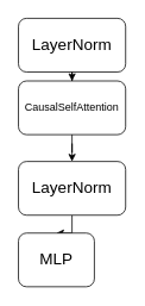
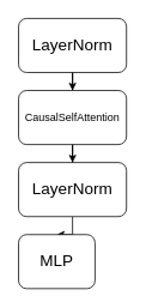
  <mxCell id="0" />
  <mxCell id="1" parent="0" />
  <mxCell id="2" value="" style="edgeStyle=orthogonalEdgeStyle;rounded=0;orthogonalLoop=1;jettySize=auto;html=1;" parent="1" source="3" target="5" edge="1"><mxGeometry relative="1" as="geometry" /></mxCell>
  <mxCell id="3" value="&lt;font style=&quot;font-size: 18px;&quot;&gt;LayerNorm&lt;/font&gt;" style="rounded=1;whiteSpace=wrap;html=1;" parent="1" vertex="1"><mxGeometry x="20" y="20" width="120" height="60" as="geometry" /></mxCell>
  <mxCell id="4" value="" style="edgeStyle=orthogonalEdgeStyle;rounded=0;orthogonalLoop=1;jettySize=auto;html=1;" parent="1" source="5" target="7" edge="1"><mxGeometry relative="1" as="geometry" /></mxCell>
- <mxCell id="5" value="&lt;font style=&quot;font-size: 12px;&quot;&gt;CausalSelfAttention&lt;/font&gt;" style="whiteSpace=wrap;html=1;rounded=1;" parent="1" vertex="1"><mxGeometry x="20" y="90" width="120" height="60" as="geometry" /></mxCell>
+ <mxCell id="5" value="&lt;font style=&quot;font-size: 12px;&quot;&gt;CausalSelfAttention&lt;/font&gt;" style="whiteSpace=wrap;html=1;rounded=1;" parent="1" vertex="1"><mxGeometry x="20" y="100" width="120" height="60" as="geometry" /></mxCell>
  <mxCell id="6" value="" style="edgeStyle=orthogonalEdgeStyle;rounded=0;orthogonalLoop=1;jettySize=auto;html=1;" parent="1" source="7" target="8" edge="1"><mxGeometry relative="1" as="geometry" /></mxCell>
  <mxCell id="7" value="&lt;font style=&quot;font-size: 18px;&quot;&gt;LayerNorm&lt;/font&gt;" style="whiteSpace=wrap;html=1;rounded=1;" parent="1" vertex="1"><mxGeometry x="20" y="180" width="120" height="60" as="geometry" /></mxCell>
  <mxCell id="8" value="&lt;font style=&quot;font-size: 18px;&quot;&gt;MLP&lt;/font&gt;" style="whiteSpace=wrap;html=1;rounded=1;" parent="1" vertex="1"><mxGeometry x="20" y="260" width="85" height="60" as="geometry" /></mxCell>
